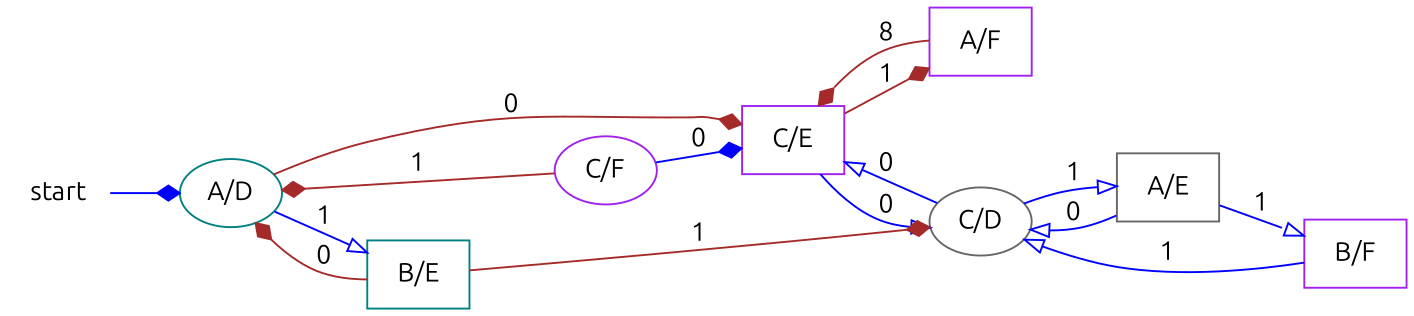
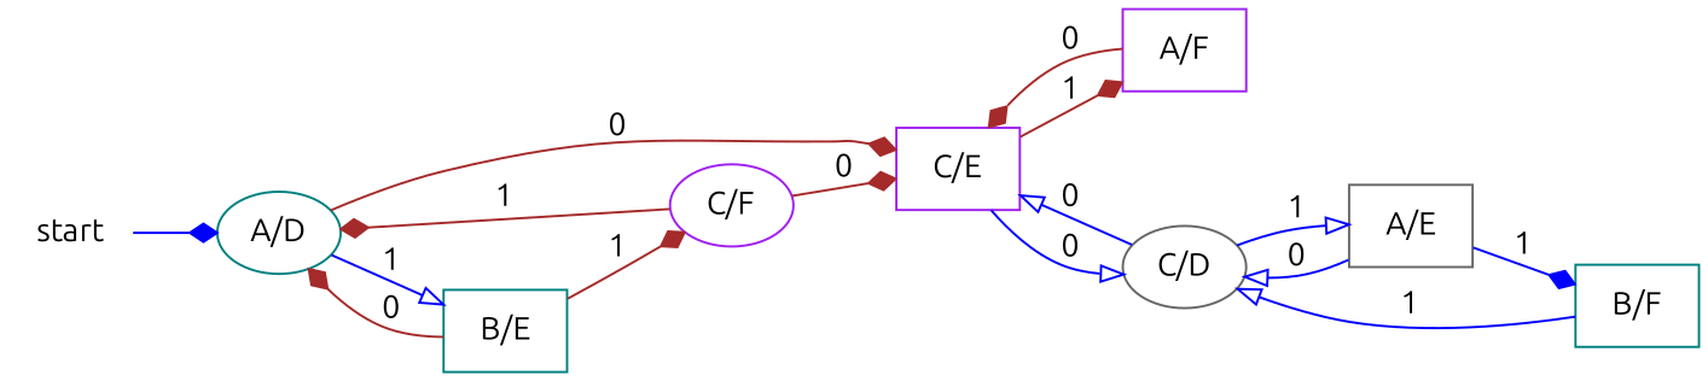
  digraph {
    fontname=Ubuntu
    rankdir=LR
    node [color=teal fontname=Ubuntu shape=box]
    edge [arrowhead=diamond color=blue fontname=Ubuntu]
    start [shape=none]
    "A/D" [shape=ellipse]
    "C/E" [color=purple]
    "B/E"
    "C/F" [color=purple shape=ellipse]
    "C/D" [color=gray40 shape=ellipse]
    "A/F" [color=purple]
    "A/E" [color=gray40]
-   "B/F" [color=purple]
+   "B/F"
    start -> "A/D"
    "A/D" -> "C/E" [color=brown label=0]
    "A/D" -> "B/E" [arrowhead=onormal label=1]
    "C/E" -> "C/D" [arrowhead=onormal label=0]
    "C/E" -> "A/F" [color=brown label=1]
    "B/E" -> "A/D" [color=brown label=0]
-   "B/E" -> "C/D" [color=brown label=1]
+   "B/E" -> "C/F" [color=brown label=1]
    "C/F" -> "A/D" [color=brown label=1]
-   "C/F" -> "C/E" [label=0]
+   "C/F" -> "C/E" [color=brown label=0]
    "C/D" -> "C/E" [arrowhead=onormal label=0]
    "C/D" -> "A/E" [arrowhead=onormal label=1]
-   "A/F" -> "C/E" [color=brown label=8]
+   "A/F" -> "C/E" [color=brown label=0]
    "A/E" -> "C/D" [arrowhead=onormal label=0]
-   "A/E" -> "B/F" [arrowhead=onormal label=1]
+   "A/E" -> "B/F" [label=1]
    "B/F" -> "C/D" [arrowhead=onormal label=1]
  }
